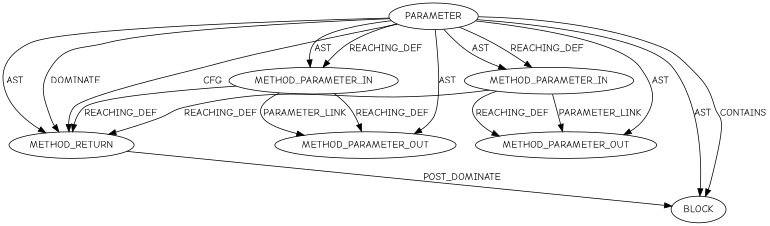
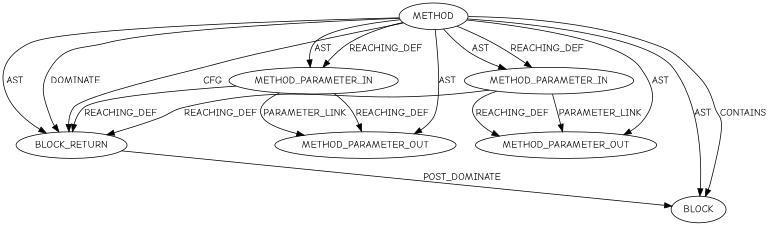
  digraph {
    fontname="Comic Neue"
    node [CODE="<empty>" EVALUATION_STRATEGY=BY_VALUE ORDER=2 TYPE_FULL_NAME=ANY fontname="Comic Neue" IS_VARIADIC=false]
    edge [fontname="Comic Neue"]
-   n1 [CODE=RET label=METHOD_RETURN IS_VARIADIC=""]
+   n1 [CODE=RET label=BLOCK_RETURN IS_VARIADIC=""]
    n2 [ARGUMENT_INDEX=1 ORDER=1 label=BLOCK EVALUATION_STRATEGY="" IS_VARIADIC=""]
-   n3 [AST_PARENT_FULL_NAME="<global>" AST_PARENT_TYPE=NAMESPACE_BLOCK FILENAME="<empty>" FULL_NAME=skb_peek_next IS_EXTERNAL=true NAME=skb_peek_next ORDER=0 label=PARAMETER EVALUATION_STRATEGY="" TYPE_FULL_NAME="" IS_VARIADIC=""]
+   n3 [AST_PARENT_FULL_NAME="<global>" AST_PARENT_TYPE=NAMESPACE_BLOCK FILENAME="<empty>" FULL_NAME=skb_peek_next IS_EXTERNAL=true NAME=skb_peek_next ORDER=0 label=METHOD EVALUATION_STRATEGY="" TYPE_FULL_NAME="" IS_VARIADIC=""]
    n4 [CODE=p2 INDEX=2 NAME=p2 label=METHOD_PARAMETER_OUT]
    n5 [CODE=p2 INDEX=2 NAME=p2 label=METHOD_PARAMETER_IN]
    n6 [CODE=p1 INDEX=1 NAME=p1 ORDER=1 label=METHOD_PARAMETER_IN]
    n7 [CODE=p1 INDEX=1 NAME=p1 ORDER=1 label=METHOD_PARAMETER_OUT]
    n1 -> n2 [label=POST_DOMINATE]
    n3 -> n1 [label=AST]
    n3 -> n1 [label=DOMINATE]
    n3 -> n1 [label=CFG]
    n3 -> n2 [label=AST]
    n3 -> n2 [label=CONTAINS]
    n3 -> n4 [label=AST]
    n3 -> n5 [label=AST]
    n3 -> n5 [label=REACHING_DEF]
    n3 -> n6 [label=REACHING_DEF]
    n3 -> n6 [label=AST]
    n3 -> n7 [label=AST]
    n5 -> n1 [VARIABLE=p2 label=REACHING_DEF]
    n5 -> n4 [VARIABLE=p2 label=REACHING_DEF]
    n5 -> n4 [label=PARAMETER_LINK]
    n6 -> n1 [VARIABLE=p1 label=REACHING_DEF]
    n6 -> n7 [VARIABLE=p1 label=REACHING_DEF]
    n6 -> n7 [label=PARAMETER_LINK]
  }
